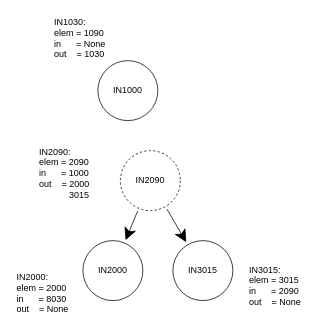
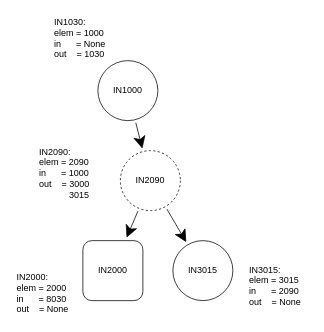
  <mxCell id="0" />
  <mxCell id="1" parent="0" />
  <mxCell id="2" value="IN1000" style="ellipse;whiteSpace=wrap;html=1;aspect=fixed;hachureGap=4;pointerEvents=0;" vertex="1" parent="1"><mxGeometry x="130" y="80" width="80" height="80" as="geometry" /></mxCell>
- <mxCell id="3" value="IN2000" style="ellipse;whiteSpace=wrap;html=1;aspect=fixed;hachureGap=4;pointerEvents=0;" vertex="1" parent="1"><mxGeometry x="110" y="320" width="80" height="80" as="geometry" /></mxCell>
+ <mxCell id="3" value="IN2000" style="whiteSpace=wrap;html=1;aspect=fixed;hachureGap=4;pointerEvents=0;rounded=1;" vertex="1" parent="1"><mxGeometry x="110" y="320" width="80" height="80" as="geometry" /></mxCell>
  <mxCell id="4" value="IN3015" style="ellipse;whiteSpace=wrap;html=1;aspect=fixed;hachureGap=4;pointerEvents=0;" vertex="1" parent="1"><mxGeometry x="230" y="320" width="80" height="80" as="geometry" /></mxCell>
  <mxCell id="5" value="IN2090" style="ellipse;whiteSpace=wrap;html=1;aspect=fixed;hachureGap=4;pointerEvents=0;dashed=1;" vertex="1" parent="1"><mxGeometry x="160" y="200" width="80" height="80" as="geometry" /></mxCell>
- <mxCell id="7" value="IN2090:&lt;br&gt;elem = 2090&lt;br&gt;in&amp;nbsp; &amp;nbsp; &amp;nbsp; = 1000&lt;br&gt;out&amp;nbsp; &amp;nbsp; = 2000&lt;br&gt;&amp;nbsp; &amp;nbsp; &amp;nbsp; &amp;nbsp; &amp;nbsp; &amp;nbsp; 3015" style="text;html=1;align=left;verticalAlign=middle;resizable=0;points=[];autosize=1;strokeColor=none;fillColor=none;" vertex="1" parent="1"><mxGeometry x="50" y="190" width="80" height="80" as="geometry" /></mxCell>
- <mxCell id="8" value="IN1030:&lt;br&gt;elem = 1090&lt;br&gt;in&amp;nbsp; &amp;nbsp; &amp;nbsp; = None&lt;br&gt;out&amp;nbsp; &amp;nbsp; = 1030" style="text;html=1;align=left;verticalAlign=middle;resizable=0;points=[];autosize=1;strokeColor=none;fillColor=none;" vertex="1" parent="1"><mxGeometry x="70" y="20" width="80" height="60" as="geometry" /></mxCell>
+ <mxCell id="6" value="" style="endArrow=classic;html=1;startSize=14;endSize=14;sourcePerimeterSpacing=4;targetPerimeterSpacing=4;" edge="1" parent="1" source="2" target="5"><mxGeometry width="50" height="50" relative="1" as="geometry"><mxPoint x="-200" y="240" as="sourcePoint" /><mxPoint x="-150" y="190" as="targetPoint" /></mxGeometry></mxCell>
+ <mxCell id="7" value="IN2090:&lt;br&gt;elem = 2090&lt;br&gt;in&amp;nbsp; &amp;nbsp; &amp;nbsp; = 1000&lt;br&gt;out&amp;nbsp; &amp;nbsp; = 3000&lt;br&gt;&amp;nbsp; &amp;nbsp; &amp;nbsp; &amp;nbsp; &amp;nbsp; &amp;nbsp; 3015" style="text;html=1;align=left;verticalAlign=middle;resizable=0;points=[];autosize=1;strokeColor=none;fillColor=none;" vertex="1" parent="1"><mxGeometry x="50" y="190" width="80" height="80" as="geometry" /></mxCell>
+ <mxCell id="8" value="IN1030:&lt;br&gt;elem = 1000&lt;br&gt;in&amp;nbsp; &amp;nbsp; &amp;nbsp; = None&lt;br&gt;out&amp;nbsp; &amp;nbsp; = 1030" style="text;html=1;align=left;verticalAlign=middle;resizable=0;points=[];autosize=1;strokeColor=none;fillColor=none;" vertex="1" parent="1"><mxGeometry x="70" y="20" width="80" height="60" as="geometry" /></mxCell>
  <mxCell id="9" value="" style="endArrow=classic;html=1;startSize=14;endSize=14;sourcePerimeterSpacing=4;targetPerimeterSpacing=4;" edge="1" parent="1" source="5" target="3"><mxGeometry width="50" height="50" relative="1" as="geometry"><mxPoint x="146.615" y="158.661" as="sourcePoint" /><mxPoint x="73.407" y="221.365" as="targetPoint" /></mxGeometry></mxCell>
  <mxCell id="10" value="IN2000:&lt;br&gt;elem = 2000&lt;br&gt;in&amp;nbsp; &amp;nbsp; &amp;nbsp; = 8030&lt;br&gt;out&amp;nbsp; &amp;nbsp; = None" style="text;html=1;align=left;verticalAlign=middle;resizable=0;points=[];autosize=1;strokeColor=none;fillColor=none;" vertex="1" parent="1"><mxGeometry x="20" y="360" width="80" height="60" as="geometry" /></mxCell>
  <mxCell id="11" value="" style="endArrow=classic;html=1;startSize=14;endSize=14;sourcePerimeterSpacing=4;targetPerimeterSpacing=4;" edge="1" parent="1" source="5" target="4"><mxGeometry width="50" height="50" relative="1" as="geometry"><mxPoint x="140.541" y="292.719" as="sourcePoint" /><mxPoint x="149.328" y="327.314" as="targetPoint" /></mxGeometry></mxCell>
  <mxCell id="12" value="IN3015:&lt;br&gt;elem = 3015&lt;br&gt;in&amp;nbsp; &amp;nbsp; &amp;nbsp; = 2090&lt;br&gt;out&amp;nbsp; &amp;nbsp; = None" style="text;html=1;align=left;verticalAlign=middle;resizable=0;points=[];autosize=1;strokeColor=none;fillColor=none;" vertex="1" parent="1"><mxGeometry x="330" y="350" width="80" height="60" as="geometry" /></mxCell>
